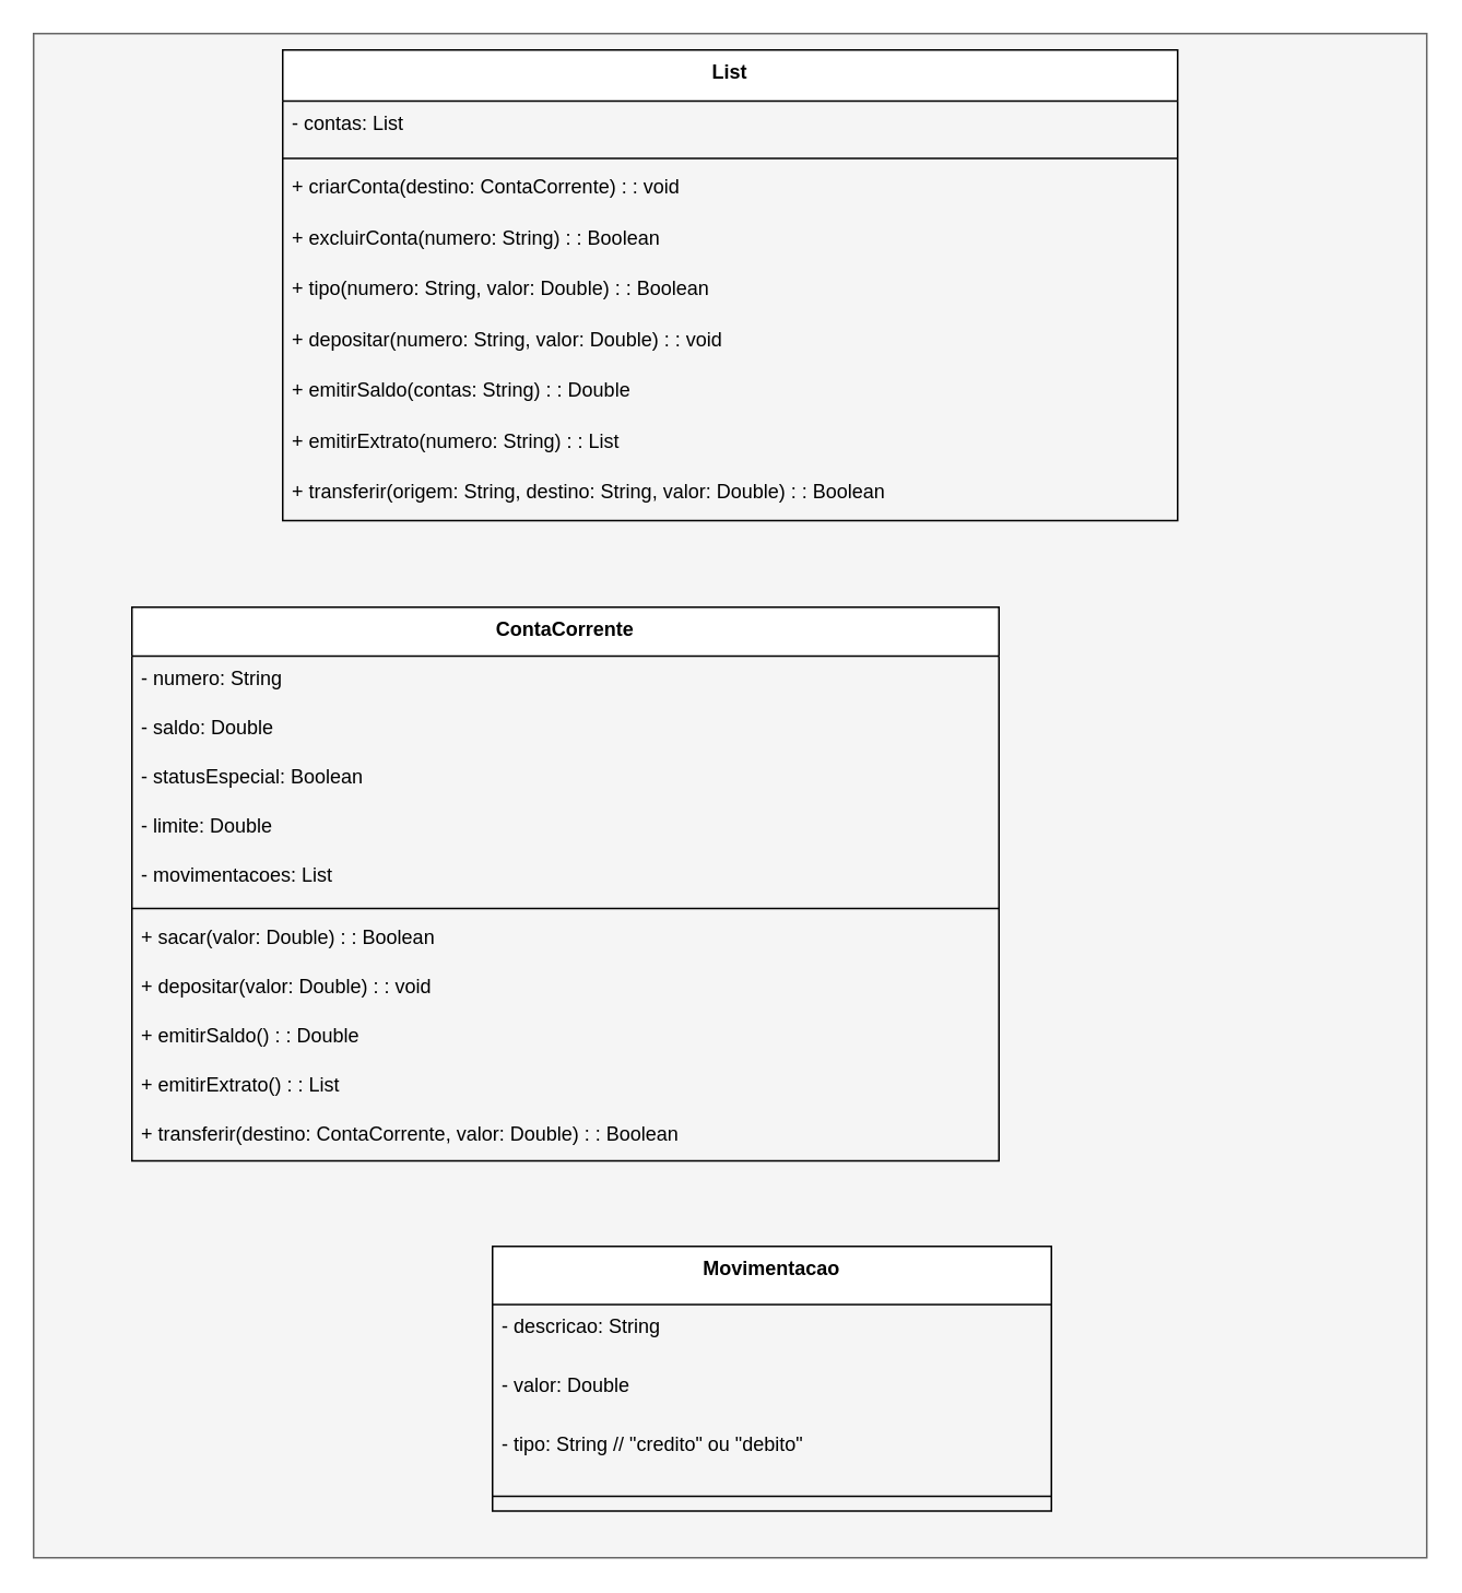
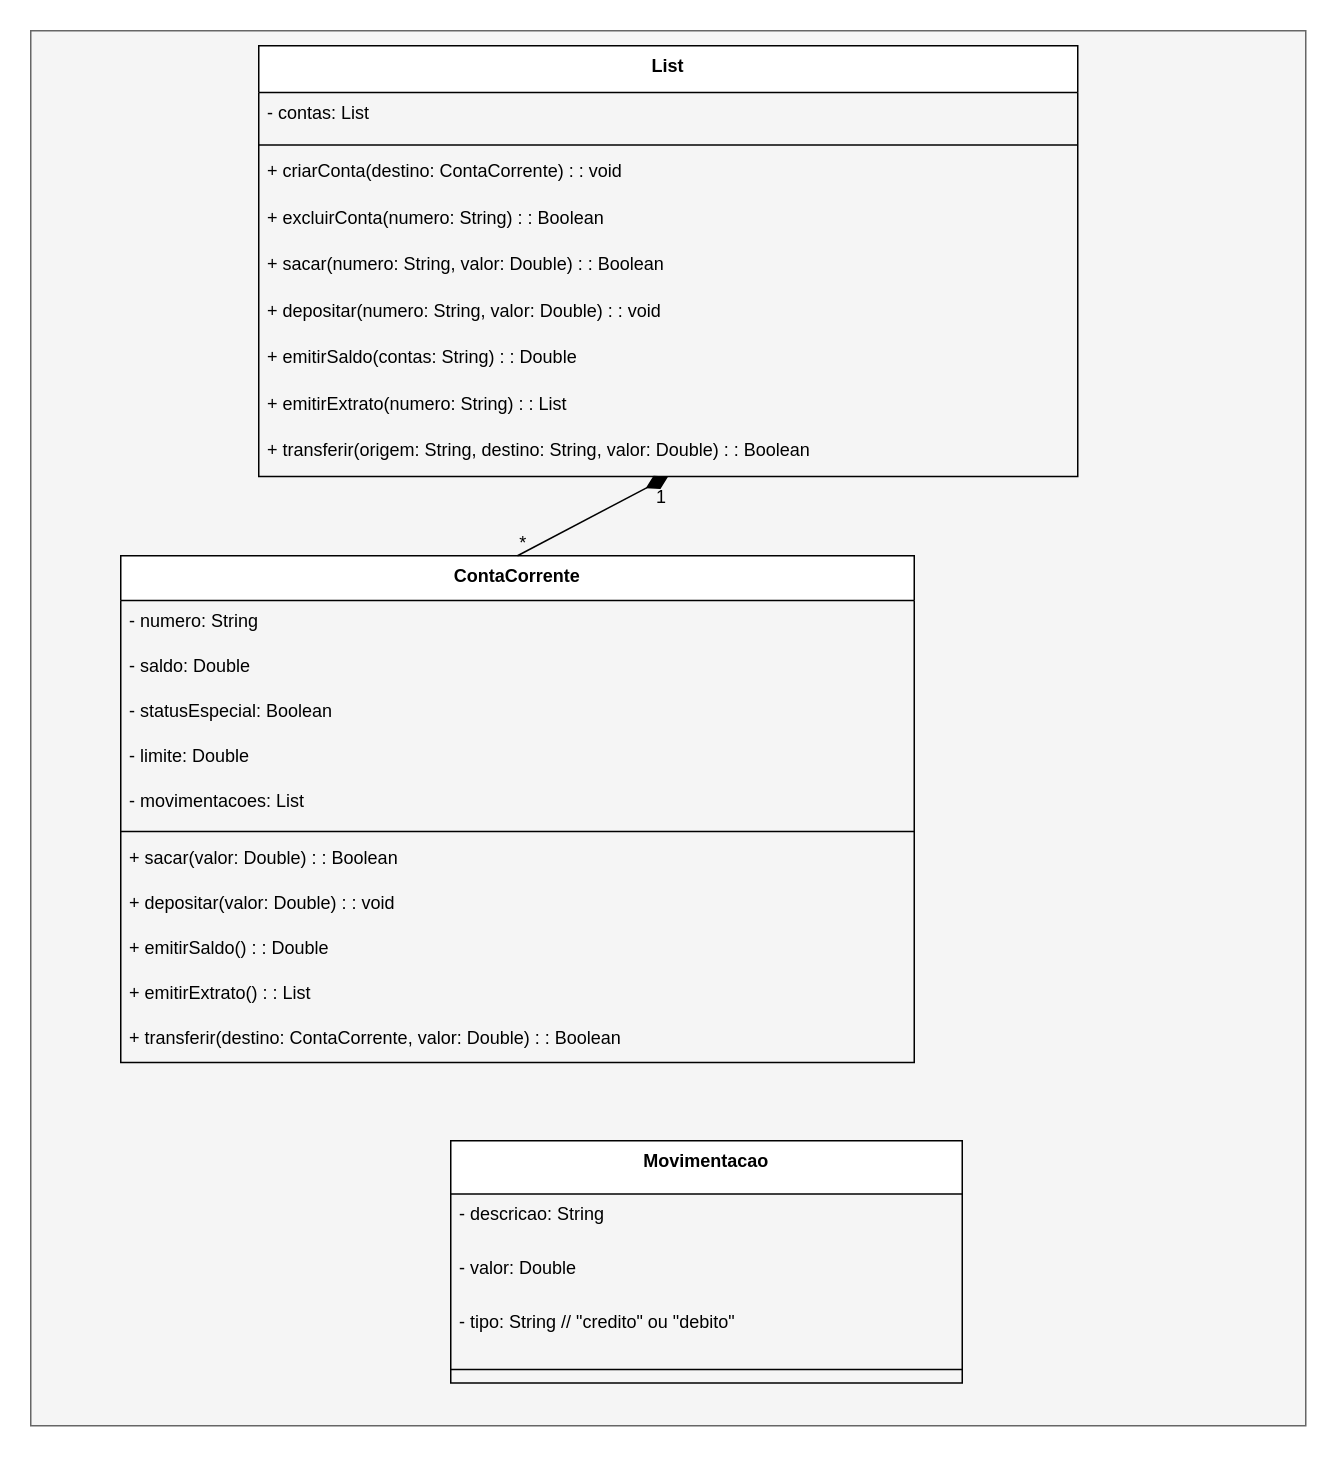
  <mxCell id="0" />
  <mxCell id="1" parent="0" />
  <mxCell id="2" value="" style="rounded=0;whiteSpace=wrap;html=1;fillColor=#f5f5f5;fontColor=#333333;strokeColor=#666666;gradientColor=none;movable=1;resizable=1;rotatable=1;deletable=1;editable=1;locked=0;connectable=1;" vertex="1" parent="1"><mxGeometry x="20" width="850" height="930" as="geometry" y="20" /></mxCell>
  <mxCell id="3" value="ContaCorrente" style="swimlane;fontStyle=1;align=center;verticalAlign=top;childLayout=stackLayout;horizontal=1;startSize=29.818;horizontalStack=0;resizeParent=1;resizeParentMax=0;resizeLast=0;collapsible=0;marginBottom=0;" parent="1" vertex="1"><mxGeometry x="80" y="370" width="529" height="337.818" as="geometry" /></mxCell>
  <mxCell id="4" value="- numero: String" style="text;strokeColor=none;fillColor=none;align=left;verticalAlign=top;spacingLeft=4;spacingRight=4;overflow=hidden;rotatable=0;points=[[0,0.5],[1,0.5]];portConstraint=eastwest;" parent="3" vertex="1"><mxGeometry y="29.818" width="529" height="30" as="geometry" /></mxCell>
  <mxCell id="5" value="- saldo: Double" style="text;strokeColor=none;fillColor=none;align=left;verticalAlign=top;spacingLeft=4;spacingRight=4;overflow=hidden;rotatable=0;points=[[0,0.5],[1,0.5]];portConstraint=eastwest;" parent="3" vertex="1"><mxGeometry y="59.818" width="529" height="30" as="geometry" /></mxCell>
  <mxCell id="6" value="- statusEspecial: Boolean" style="text;strokeColor=none;fillColor=none;align=left;verticalAlign=top;spacingLeft=4;spacingRight=4;overflow=hidden;rotatable=0;points=[[0,0.5],[1,0.5]];portConstraint=eastwest;" parent="3" vertex="1"><mxGeometry y="89.818" width="529" height="30" as="geometry" /></mxCell>
  <mxCell id="7" value="- limite: Double" style="text;strokeColor=none;fillColor=none;align=left;verticalAlign=top;spacingLeft=4;spacingRight=4;overflow=hidden;rotatable=0;points=[[0,0.5],[1,0.5]];portConstraint=eastwest;" parent="3" vertex="1"><mxGeometry y="119.818" width="529" height="30" as="geometry" /></mxCell>
  <mxCell id="8" value="- movimentacoes: List" style="text;strokeColor=none;fillColor=none;align=left;verticalAlign=top;spacingLeft=4;spacingRight=4;overflow=hidden;rotatable=0;points=[[0,0.5],[1,0.5]];portConstraint=eastwest;" parent="3" vertex="1"><mxGeometry y="149.818" width="529" height="30" as="geometry" /></mxCell>
  <mxCell id="9" style="line;strokeWidth=1;fillColor=none;align=left;verticalAlign=middle;spacingTop=-1;spacingLeft=3;spacingRight=3;rotatable=0;labelPosition=right;points=[];portConstraint=eastwest;strokeColor=inherit;" parent="3" vertex="1"><mxGeometry y="179.818" width="529" height="8" as="geometry" /></mxCell>
  <mxCell id="10" value="+ sacar(valor: Double) : : Boolean" style="text;strokeColor=none;fillColor=none;align=left;verticalAlign=top;spacingLeft=4;spacingRight=4;overflow=hidden;rotatable=0;points=[[0,0.5],[1,0.5]];portConstraint=eastwest;" parent="3" vertex="1"><mxGeometry y="187.818" width="529" height="30" as="geometry" /></mxCell>
  <mxCell id="11" value="+ depositar(valor: Double) : : void" style="text;strokeColor=none;fillColor=none;align=left;verticalAlign=top;spacingLeft=4;spacingRight=4;overflow=hidden;rotatable=0;points=[[0,0.5],[1,0.5]];portConstraint=eastwest;" parent="3" vertex="1"><mxGeometry y="217.818" width="529" height="30" as="geometry" /></mxCell>
  <mxCell id="12" value="+ emitirSaldo() : : Double" style="text;strokeColor=none;fillColor=none;align=left;verticalAlign=top;spacingLeft=4;spacingRight=4;overflow=hidden;rotatable=0;points=[[0,0.5],[1,0.5]];portConstraint=eastwest;" parent="3" vertex="1"><mxGeometry y="247.818" width="529" height="30" as="geometry" /></mxCell>
  <mxCell id="13" value="+ emitirExtrato() : : List" style="text;strokeColor=none;fillColor=none;align=left;verticalAlign=top;spacingLeft=4;spacingRight=4;overflow=hidden;rotatable=0;points=[[0,0.5],[1,0.5]];portConstraint=eastwest;" parent="3" vertex="1"><mxGeometry y="277.818" width="529" height="30" as="geometry" /></mxCell>
  <mxCell id="14" value="+ transferir(destino: ContaCorrente, valor: Double) : : Boolean" style="text;strokeColor=none;fillColor=none;align=left;verticalAlign=top;spacingLeft=4;spacingRight=4;overflow=hidden;rotatable=0;points=[[0,0.5],[1,0.5]];portConstraint=eastwest;" parent="3" vertex="1"><mxGeometry y="307.818" width="529" height="30" as="geometry" /></mxCell>
  <mxCell id="15" value="Movimentacao" style="swimlane;fontStyle=1;align=center;verticalAlign=top;childLayout=stackLayout;horizontal=1;startSize=35.556;horizontalStack=0;resizeParent=1;resizeParentMax=0;resizeLast=0;collapsible=0;marginBottom=0;" parent="1" vertex="1"><mxGeometry x="300" y="760" width="341" height="161.556" as="geometry" /></mxCell>
  <mxCell id="16" value="- descricao: String" style="text;strokeColor=none;fillColor=none;align=left;verticalAlign=top;spacingLeft=4;spacingRight=4;overflow=hidden;rotatable=0;points=[[0,0.5],[1,0.5]];portConstraint=eastwest;" parent="15" vertex="1"><mxGeometry y="35.556" width="341" height="36" as="geometry" /></mxCell>
  <mxCell id="17" value="- valor: Double" style="text;strokeColor=none;fillColor=none;align=left;verticalAlign=top;spacingLeft=4;spacingRight=4;overflow=hidden;rotatable=0;points=[[0,0.5],[1,0.5]];portConstraint=eastwest;" parent="15" vertex="1"><mxGeometry y="71.556" width="341" height="36" as="geometry" /></mxCell>
  <mxCell id="18" value="- tipo: String // &quot;credito&quot; ou &quot;debito&quot;" style="text;strokeColor=none;fillColor=none;align=left;verticalAlign=top;spacingLeft=4;spacingRight=4;overflow=hidden;rotatable=0;points=[[0,0.5],[1,0.5]];portConstraint=eastwest;" parent="15" vertex="1"><mxGeometry y="107.556" width="341" height="36" as="geometry" /></mxCell>
  <mxCell id="19" style="line;strokeWidth=1;fillColor=none;align=left;verticalAlign=middle;spacingTop=-1;spacingLeft=3;spacingRight=3;rotatable=0;labelPosition=right;points=[];portConstraint=eastwest;strokeColor=inherit;" parent="15" vertex="1"><mxGeometry y="143.556" width="341" height="18" as="geometry" /></mxCell>
  <mxCell id="20" value="List" style="swimlane;fontStyle=1;align=center;verticalAlign=top;childLayout=stackLayout;horizontal=1;startSize=31.111;horizontalStack=0;resizeParent=1;resizeParentMax=0;resizeLast=0;collapsible=0;marginBottom=0;" parent="1" vertex="1"><mxGeometry x="172" y="30" width="546" height="287.111" as="geometry" /></mxCell>
  <mxCell id="21" value="- contas: List" style="text;strokeColor=none;fillColor=none;align=left;verticalAlign=top;spacingLeft=4;spacingRight=4;overflow=hidden;rotatable=0;points=[[0,0.5],[1,0.5]];portConstraint=eastwest;" parent="20" vertex="1"><mxGeometry y="31.111" width="546" height="31" as="geometry" /></mxCell>
  <mxCell id="22" style="line;strokeWidth=1;fillColor=none;align=left;verticalAlign=middle;spacingTop=-1;spacingLeft=3;spacingRight=3;rotatable=0;labelPosition=right;points=[];portConstraint=eastwest;strokeColor=inherit;" parent="20" vertex="1"><mxGeometry y="62.111" width="546" height="8" as="geometry" /></mxCell>
  <mxCell id="23" value="+ criarConta(destino: ContaCorrente) : : void" style="text;strokeColor=none;fillColor=none;align=left;verticalAlign=top;spacingLeft=4;spacingRight=4;overflow=hidden;rotatable=0;points=[[0,0.5],[1,0.5]];portConstraint=eastwest;" parent="20" vertex="1"><mxGeometry y="70.111" width="546" height="31" as="geometry" /></mxCell>
  <mxCell id="24" value="+ excluirConta(numero: String) : : Boolean" style="text;strokeColor=none;fillColor=none;align=left;verticalAlign=top;spacingLeft=4;spacingRight=4;overflow=hidden;rotatable=0;points=[[0,0.5],[1,0.5]];portConstraint=eastwest;" parent="20" vertex="1"><mxGeometry y="101.111" width="546" height="31" as="geometry" /></mxCell>
- <mxCell id="25" value="+ tipo(numero: String, valor: Double) : : Boolean" style="text;strokeColor=none;fillColor=none;align=left;verticalAlign=top;spacingLeft=4;spacingRight=4;overflow=hidden;rotatable=0;points=[[0,0.5],[1,0.5]];portConstraint=eastwest;" parent="20" vertex="1"><mxGeometry y="132.111" width="546" height="31" as="geometry" /></mxCell>
+ <mxCell id="25" value="+ sacar(numero: String, valor: Double) : : Boolean" style="text;strokeColor=none;fillColor=none;align=left;verticalAlign=top;spacingLeft=4;spacingRight=4;overflow=hidden;rotatable=0;points=[[0,0.5],[1,0.5]];portConstraint=eastwest;" parent="20" vertex="1"><mxGeometry y="132.111" width="546" height="31" as="geometry" /></mxCell>
  <mxCell id="26" value="+ depositar(numero: String, valor: Double) : : void" style="text;strokeColor=none;fillColor=none;align=left;verticalAlign=top;spacingLeft=4;spacingRight=4;overflow=hidden;rotatable=0;points=[[0,0.5],[1,0.5]];portConstraint=eastwest;" parent="20" vertex="1"><mxGeometry y="163.111" width="546" height="31" as="geometry" /></mxCell>
  <mxCell id="27" value="+ emitirSaldo(contas: String) : : Double" style="text;strokeColor=none;fillColor=none;align=left;verticalAlign=top;spacingLeft=4;spacingRight=4;overflow=hidden;rotatable=0;points=[[0,0.5],[1,0.5]];portConstraint=eastwest;" parent="20" vertex="1"><mxGeometry y="194.111" width="546" height="31" as="geometry" /></mxCell>
  <mxCell id="28" value="+ emitirExtrato(numero: String) : : List" style="text;strokeColor=none;fillColor=none;align=left;verticalAlign=top;spacingLeft=4;spacingRight=4;overflow=hidden;rotatable=0;points=[[0,0.5],[1,0.5]];portConstraint=eastwest;" parent="20" vertex="1"><mxGeometry y="225.111" width="546" height="31" as="geometry" /></mxCell>
  <mxCell id="29" value="+ transferir(origem: String, destino: String, valor: Double) : : Boolean" style="text;strokeColor=none;fillColor=none;align=left;verticalAlign=top;spacingLeft=4;spacingRight=4;overflow=hidden;rotatable=0;points=[[0,0.5],[1,0.5]];portConstraint=eastwest;" parent="20" vertex="1"><mxGeometry y="256.111" width="546" height="31" as="geometry" /></mxCell>
+ <mxCell id="30" value="" style="curved=1;startArrow=diamondThin;startSize=14;startFill=1;endArrow=none;exitX=0.5;exitY=1;entryX=0.5;entryY=0;" parent="1" source="20" target="3" edge="1"><mxGeometry relative="1" as="geometry"><Array as="points" /></mxGeometry></mxCell>
+ <mxCell id="31" value="1" style="edgeLabel;resizable=0;labelBackgroundColor=none;fontSize=12;align=right;verticalAlign=top;" parent="30" vertex="1"><mxGeometry x="-1" relative="1" as="geometry" /></mxCell>
+ <mxCell id="32" value="*" style="edgeLabel;resizable=0;labelBackgroundColor=none;fontSize=12;align=left;verticalAlign=bottom;" parent="30" vertex="1"><mxGeometry x="1" relative="1" as="geometry" /></mxCell>
